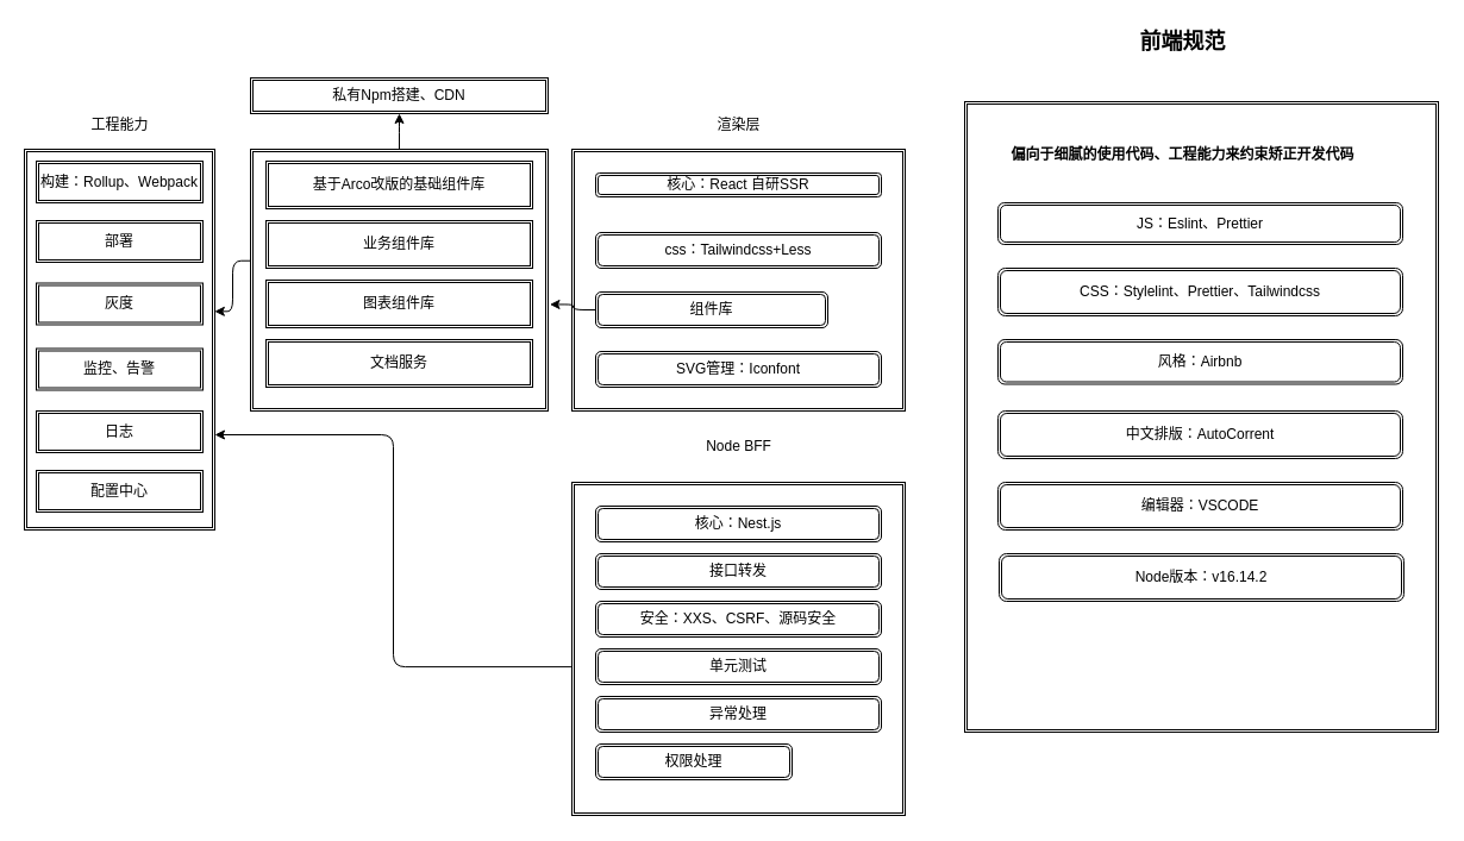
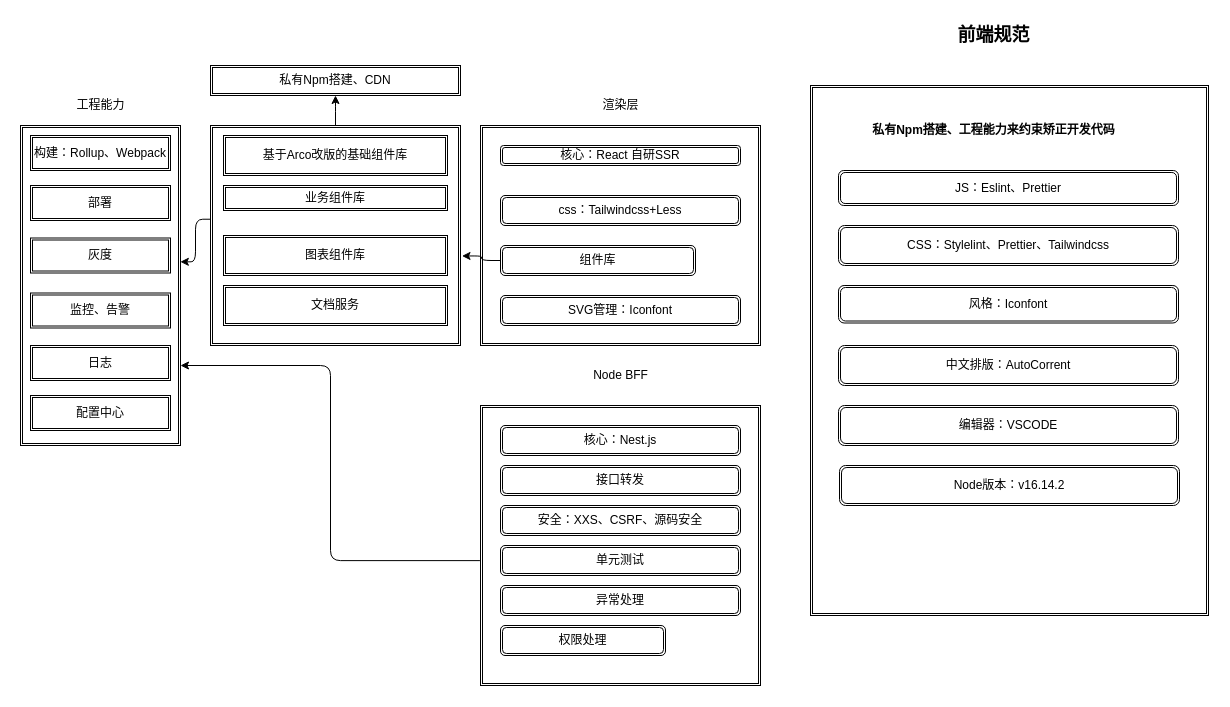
  <mxCell id="0" />
  <mxCell id="1" parent="0" />
  <mxCell id="2" value="" style="shape=ext;double=1;rounded=0;whiteSpace=wrap;html=1;fontSize=18;" parent="1" vertex="1"><mxGeometry x="480" y="125" width="280" height="220" as="geometry" /></mxCell>
  <mxCell id="3" value="渲染层" style="text;html=1;align=center;verticalAlign=middle;resizable=0;points=[];autosize=1;strokeColor=none;fillColor=none;fontSize=12;" parent="1" vertex="1"><mxGeometry x="595" y="95" width="50" height="20" as="geometry" /></mxCell>
  <mxCell id="4" value="核心：React 自研SSR" style="shape=ext;double=1;rounded=1;whiteSpace=wrap;html=1;fontSize=12;" parent="1" vertex="1"><mxGeometry x="500" y="145" width="240" height="20" as="geometry" /></mxCell>
  <mxCell id="5" value="css：Tailwindcss+Less" style="shape=ext;double=1;rounded=1;whiteSpace=wrap;html=1;fontSize=12;" parent="1" vertex="1"><mxGeometry x="500" y="195" width="240" height="30" as="geometry" /></mxCell>
  <mxCell id="6" value="组件库" style="shape=ext;double=1;rounded=1;whiteSpace=wrap;html=1;fontSize=12;" parent="1" vertex="1"><mxGeometry x="500" y="245" width="195" height="30" as="geometry" /></mxCell>
  <mxCell id="7" value="SVG管理：Iconfont" style="shape=ext;double=1;rounded=1;whiteSpace=wrap;html=1;fontSize=12;" parent="1" vertex="1"><mxGeometry x="500" y="295" width="240" height="30" as="geometry" /></mxCell>
  <mxCell id="8" value="" style="shape=ext;double=1;rounded=0;whiteSpace=wrap;html=1;fontSize=12;" parent="1" vertex="1"><mxGeometry x="210" y="125" width="250" height="220" as="geometry" /></mxCell>
  <mxCell id="9" value="私有Npm搭建、CDN" style="shape=ext;double=1;rounded=0;whiteSpace=wrap;html=1;fontSize=12;" parent="1" vertex="1"><mxGeometry x="210" y="65" width="250" height="30" as="geometry" /></mxCell>
  <mxCell id="10" value="基于Arco改版的基础组件库" style="shape=ext;double=1;rounded=0;whiteSpace=wrap;html=1;fontSize=12;" parent="1" vertex="1"><mxGeometry x="223" y="135" width="224" height="40" as="geometry" /></mxCell>
- <mxCell id="11" value="业务组件库" style="shape=ext;double=1;rounded=0;whiteSpace=wrap;html=1;fontSize=12;" parent="1" vertex="1"><mxGeometry x="223" y="185" width="224" height="40" as="geometry" /></mxCell>
+ <mxCell id="11" value="业务组件库" style="shape=ext;double=1;rounded=0;whiteSpace=wrap;html=1;fontSize=12;" parent="1" vertex="1"><mxGeometry x="223" y="185" width="224" height="25" as="geometry" /></mxCell>
  <mxCell id="12" value="图表组件库" style="shape=ext;double=1;rounded=0;whiteSpace=wrap;html=1;fontSize=12;" parent="1" vertex="1"><mxGeometry x="223" y="235" width="224" height="40" as="geometry" /></mxCell>
  <mxCell id="13" value="" style="edgeStyle=elbowEdgeStyle;elbow=horizontal;endArrow=classic;html=1;fontSize=12;exitX=0;exitY=0.5;exitDx=0;exitDy=0;entryX=1.006;entryY=0.593;entryDx=0;entryDy=0;entryPerimeter=0;" parent="1" source="6" target="8" edge="1"><mxGeometry width="50" height="50" relative="1" as="geometry"><mxPoint x="440" y="225" as="sourcePoint" /><mxPoint x="490" y="175" as="targetPoint" /></mxGeometry></mxCell>
  <mxCell id="14" value="" style="edgeStyle=elbowEdgeStyle;elbow=horizontal;endArrow=classic;html=1;fontSize=12;exitX=0.5;exitY=0;exitDx=0;exitDy=0;entryX=0.5;entryY=1;entryDx=0;entryDy=0;" parent="1" source="8" target="9" edge="1"><mxGeometry width="50" height="50" relative="1" as="geometry"><mxPoint x="490" y="235" as="sourcePoint" /><mxPoint x="540" y="185" as="targetPoint" /></mxGeometry></mxCell>
  <mxCell id="15" value="" style="shape=ext;double=1;rounded=0;whiteSpace=wrap;html=1;fontSize=12;" parent="1" vertex="1"><mxGeometry x="20" y="125" width="160" height="320" as="geometry" /></mxCell>
  <mxCell id="16" value="" style="edgeStyle=elbowEdgeStyle;elbow=horizontal;endArrow=classic;html=1;fontSize=12;exitX=-0.002;exitY=0.426;exitDx=0;exitDy=0;exitPerimeter=0;entryX=0.999;entryY=0.426;entryDx=0;entryDy=0;entryPerimeter=0;" parent="1" source="8" target="15" edge="1"><mxGeometry width="50" height="50" relative="1" as="geometry"><mxPoint x="140" y="205" as="sourcePoint" /><mxPoint x="190" y="155" as="targetPoint" /></mxGeometry></mxCell>
  <mxCell id="17" value="Node BFF" style="text;html=1;align=center;verticalAlign=middle;resizable=0;points=[];autosize=1;strokeColor=none;fillColor=none;fontSize=12;" parent="1" vertex="1"><mxGeometry x="585" y="365" width="70" height="20" as="geometry" /></mxCell>
  <mxCell id="18" value="" style="shape=ext;double=1;rounded=0;whiteSpace=wrap;html=1;fontSize=12;" parent="1" vertex="1"><mxGeometry x="480" y="405" width="280" height="280" as="geometry" /></mxCell>
  <mxCell id="19" value="核心：Nest.js" style="shape=ext;double=1;rounded=1;whiteSpace=wrap;html=1;fontSize=12;" parent="1" vertex="1"><mxGeometry x="500" y="425" width="240" height="30" as="geometry" /></mxCell>
  <mxCell id="20" value="接口转发" style="shape=ext;double=1;rounded=1;whiteSpace=wrap;html=1;fontSize=12;" parent="1" vertex="1"><mxGeometry x="500" y="465" width="240" height="30" as="geometry" /></mxCell>
  <mxCell id="21" value="安全：XXS、CSRF、源码安全" style="shape=ext;double=1;rounded=1;whiteSpace=wrap;html=1;fontSize=12;" parent="1" vertex="1"><mxGeometry x="500" y="505" width="240" height="30" as="geometry" /></mxCell>
  <mxCell id="22" value="单元测试" style="shape=ext;double=1;rounded=1;whiteSpace=wrap;html=1;fontSize=12;" parent="1" vertex="1"><mxGeometry x="500" y="545" width="240" height="30" as="geometry" /></mxCell>
  <mxCell id="23" value="异常处理" style="shape=ext;double=1;rounded=1;whiteSpace=wrap;html=1;fontSize=12;" parent="1" vertex="1"><mxGeometry x="500" y="585" width="240" height="30" as="geometry" /></mxCell>
  <mxCell id="24" value="文档服务" style="shape=ext;double=1;rounded=0;whiteSpace=wrap;html=1;fontSize=12;" parent="1" vertex="1"><mxGeometry x="223" y="285" width="224" height="40" as="geometry" /></mxCell>
  <mxCell id="25" value="工程能力" style="text;html=1;align=center;verticalAlign=middle;resizable=0;points=[];autosize=1;strokeColor=none;fillColor=none;fontSize=12;" parent="1" vertex="1"><mxGeometry x="70" y="95" width="60" height="20" as="geometry" /></mxCell>
  <mxCell id="26" value="构建：Rollup、Webpack" style="shape=ext;double=1;rounded=0;whiteSpace=wrap;html=1;fontSize=12;" parent="1" vertex="1"><mxGeometry x="30" y="135" width="140" height="35" as="geometry" /></mxCell>
  <mxCell id="27" value="部署" style="shape=ext;double=1;rounded=0;whiteSpace=wrap;html=1;fontSize=12;" parent="1" vertex="1"><mxGeometry x="30" y="185" width="140" height="35" as="geometry" /></mxCell>
  <mxCell id="28" value="灰度" style="shape=ext;double=1;rounded=0;whiteSpace=wrap;html=1;fontSize=12;" parent="1" vertex="1"><mxGeometry x="30" y="237.5" width="140" height="35" as="geometry" /></mxCell>
  <mxCell id="29" value="权限处理" style="shape=ext;double=1;rounded=1;whiteSpace=wrap;html=1;fontSize=12;" parent="1" vertex="1"><mxGeometry x="500" y="625" width="165" height="30" as="geometry" /></mxCell>
  <mxCell id="30" value="监控、告警" style="shape=ext;double=1;rounded=0;whiteSpace=wrap;html=1;fontSize=12;" parent="1" vertex="1"><mxGeometry x="30" y="292.5" width="140" height="35" as="geometry" /></mxCell>
  <mxCell id="31" value="日志" style="shape=ext;double=1;rounded=0;whiteSpace=wrap;html=1;fontSize=12;" parent="1" vertex="1"><mxGeometry x="30" y="345" width="140" height="35" as="geometry" /></mxCell>
  <mxCell id="32" value="配置中心" style="shape=ext;double=1;rounded=0;whiteSpace=wrap;html=1;fontSize=12;" parent="1" vertex="1"><mxGeometry x="30" y="395" width="140" height="35" as="geometry" /></mxCell>
  <mxCell id="33" value="" style="edgeStyle=elbowEdgeStyle;elbow=horizontal;endArrow=classic;html=1;fontSize=12;exitX=-0.002;exitY=0.554;exitDx=0;exitDy=0;exitPerimeter=0;entryX=1;entryY=0.75;entryDx=0;entryDy=0;" parent="1" source="18" target="15" edge="1"><mxGeometry width="50" height="50" relative="1" as="geometry"><mxPoint x="219.5" y="228.72" as="sourcePoint" /><mxPoint x="189.84" y="271.32" as="targetPoint" /></mxGeometry></mxCell>
  <mxCell id="34" value="" style="shape=ext;double=1;rounded=0;whiteSpace=wrap;html=1;fontSize=12;" parent="1" vertex="1"><mxGeometry x="810" y="85" width="398" height="530" as="geometry" /></mxCell>
  <mxCell id="35" value="前端规范" style="text;html=1;align=center;verticalAlign=middle;resizable=0;points=[];autosize=1;strokeColor=none;fillColor=none;fontStyle=1;fontSize=18;" parent="1" vertex="1"><mxGeometry x="948" y="20" width="90" height="30" as="geometry" /></mxCell>
  <mxCell id="36" value="JS：Eslint、Prettier" style="shape=ext;double=1;rounded=1;whiteSpace=wrap;html=1;fontSize=12;" parent="1" vertex="1"><mxGeometry x="838" y="170" width="340" height="35" as="geometry" /></mxCell>
- <mxCell id="37" value="偏向于细腻的使用代码、工程能力来约束矫正开发代码" style="text;strokeColor=none;fillColor=none;html=1;fontSize=12;fontStyle=1;verticalAlign=middle;align=center;" parent="1" vertex="1"><mxGeometry x="808" y="105" width="370" height="50" as="geometry" /></mxCell>
+ <mxCell id="37" value="私有Npm搭建、工程能力来约束矫正开发代码" style="text;strokeColor=none;fillColor=none;html=1;fontSize=12;fontStyle=1;verticalAlign=middle;align=center;" parent="1" vertex="1"><mxGeometry x="808" y="105" width="370" height="50" as="geometry" /></mxCell>
  <mxCell id="38" value="CSS：Stylelint、Prettier、Tailwindcss" style="shape=ext;double=1;rounded=1;whiteSpace=wrap;html=1;fontSize=12;" parent="1" vertex="1"><mxGeometry x="838" y="225" width="340" height="40" as="geometry" /></mxCell>
- <mxCell id="39" value="风格：Airbnb" style="shape=ext;double=1;rounded=1;whiteSpace=wrap;html=1;fontSize=12;" parent="1" vertex="1"><mxGeometry x="838" y="285" width="340" height="37.5" as="geometry" /></mxCell>
+ <mxCell id="39" value="风格：Iconfont" style="shape=ext;double=1;rounded=1;whiteSpace=wrap;html=1;fontSize=12;" parent="1" vertex="1"><mxGeometry x="838" y="285" width="340" height="37.5" as="geometry" /></mxCell>
  <mxCell id="40" value="中文排版：AutoCorrent" style="shape=ext;double=1;rounded=1;whiteSpace=wrap;html=1;fontSize=12;" parent="1" vertex="1"><mxGeometry x="838" y="345" width="340" height="40" as="geometry" /></mxCell>
  <mxCell id="41" value="编辑器：VSCODE" style="shape=ext;double=1;rounded=1;whiteSpace=wrap;html=1;fontSize=12;" parent="1" vertex="1"><mxGeometry x="838" y="405" width="340" height="40" as="geometry" /></mxCell>
  <mxCell id="42" value="Node版本：v16.14.2" style="shape=ext;double=1;rounded=1;whiteSpace=wrap;html=1;fontSize=12;" vertex="1" parent="1"><mxGeometry x="839" y="465" width="340" height="40" as="geometry" /></mxCell>
